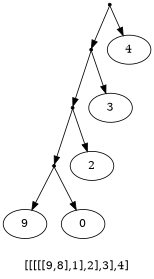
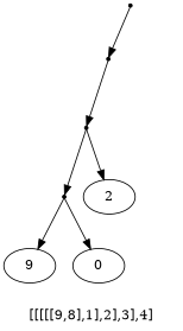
  digraph {
    label="[[[[[9,8],1],2],3],4]"
    r4 [shape=point]
    r3 [shape=point]
-   4
    r2 [shape=point]
-   3
    r1 [shape=point]
    2
    9
    n9 [label=0]
    r4 -> r3
-   r4 -> 4
    r3 -> r2
-   r3 -> 3
    r2 -> r1
    r2 -> 2
    r1 -> 9
    r1 -> n9
  }
